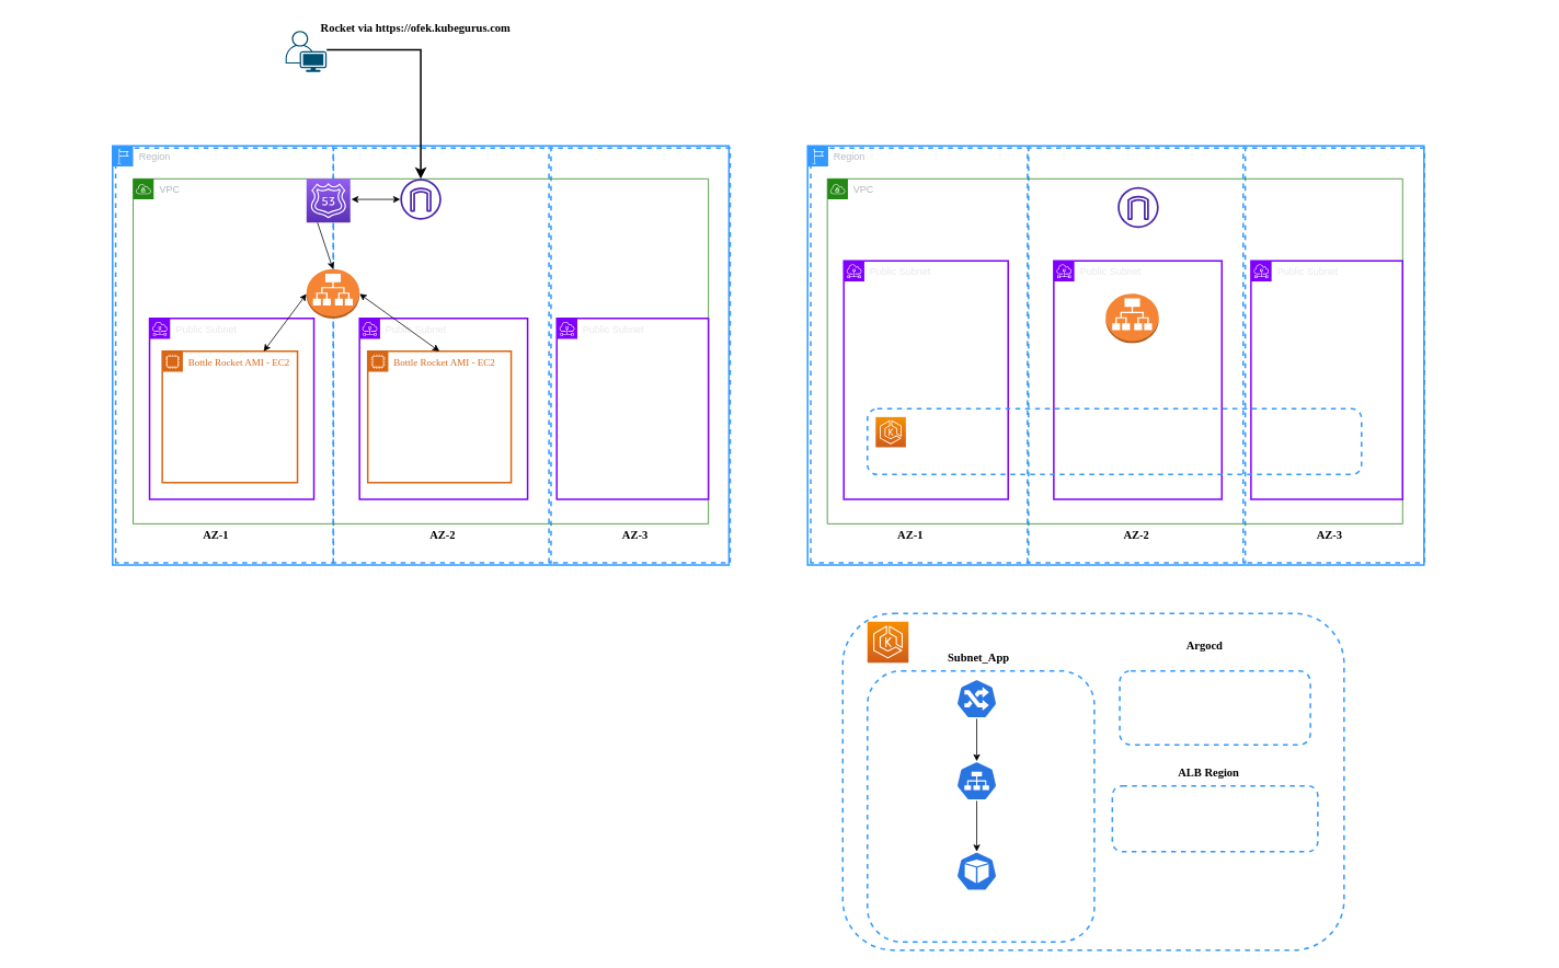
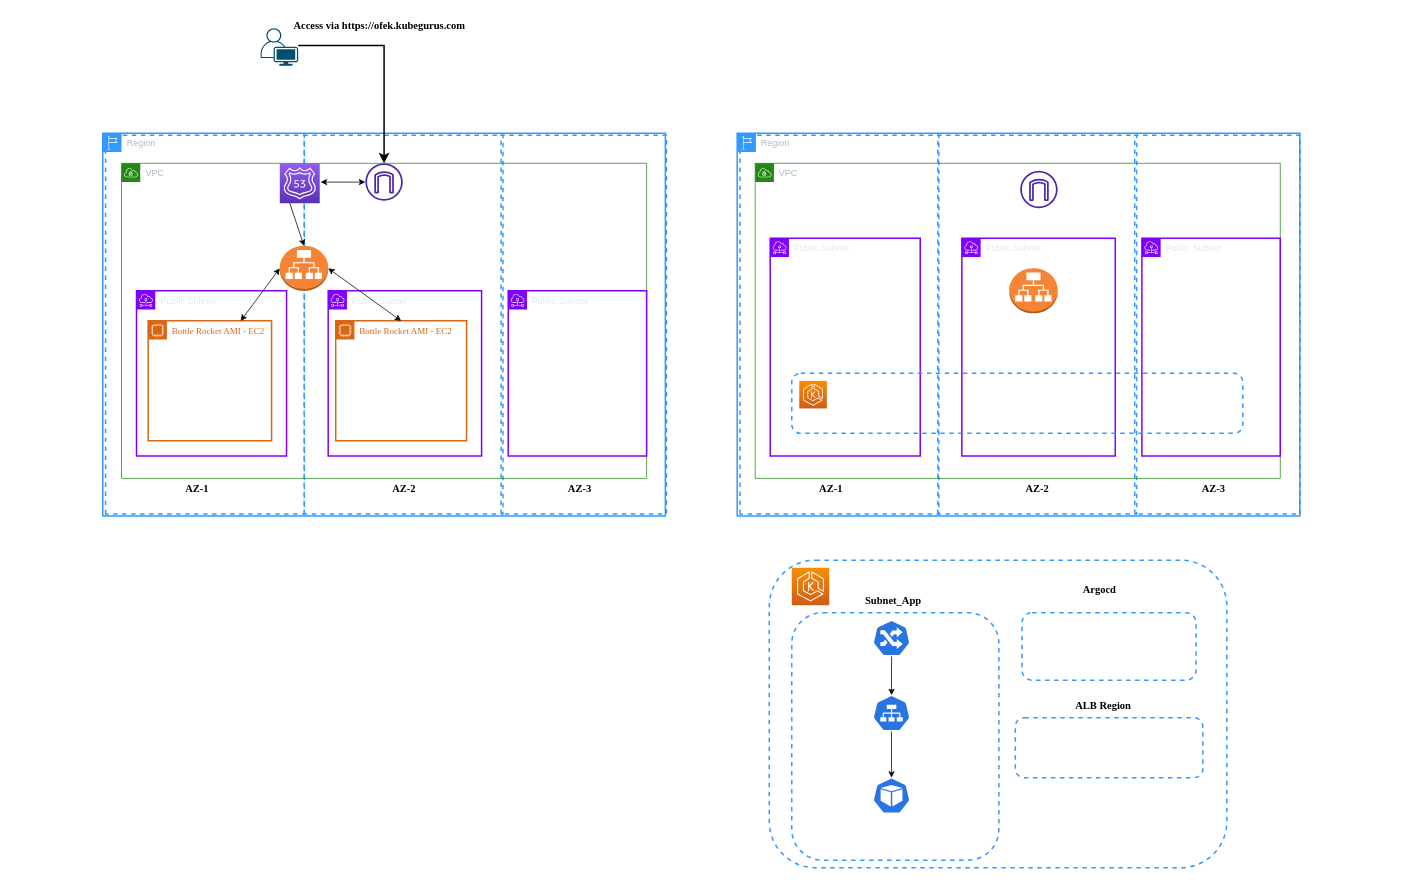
  <mxCell id="0" />
  <mxCell id="1" parent="0" />
  <mxCell id="2" value="Region" style="sketch=0;outlineConnect=0;gradientColor=none;html=1;whiteSpace=wrap;fontSize=12;fontStyle=0;shape=mxgraph.aws4.group;grIcon=mxgraph.aws4.group_region;strokeColor=#3399FF;fillColor=none;verticalAlign=top;align=left;spacingLeft=30;fontColor=#B6BABF;strokeWidth=2;" vertex="1" parent="1"><mxGeometry x="136.5" y="177" width="750" height="510" as="geometry" /></mxCell>
  <mxCell id="3" value="" style="shape=ext;double=0;rounded=0;whiteSpace=wrap;html=1;shadow=0;sketch=0;strokeColor=#3399FF;strokeWidth=2;fillColor=none;rotation=-90;dashed=1;" vertex="1" parent="1"><mxGeometry x="20.25" y="299.5" width="505" height="265" as="geometry" /></mxCell>
  <mxCell id="4" value="" style="shape=ext;double=0;rounded=0;whiteSpace=wrap;html=1;shadow=0;sketch=0;strokeColor=#3399FF;strokeWidth=2;fillColor=none;rotation=-90;dashed=1;" vertex="1" parent="1"><mxGeometry x="285" y="299.5" width="505" height="265" as="geometry" /></mxCell>
  <mxCell id="5" value="" style="shape=ext;double=0;rounded=0;whiteSpace=wrap;html=1;shadow=0;sketch=0;strokeColor=#3399FF;strokeWidth=2;fillColor=none;rotation=-90;dashed=1;" vertex="1" parent="1"><mxGeometry x="525.25" y="321.75" width="505" height="220.5" as="geometry" /></mxCell>
  <mxCell id="6" value="&lt;b&gt;&lt;font face=&quot;Times New Roman&quot; style=&quot;font-size: 14px;&quot;&gt;AZ-1&lt;/font&gt;&lt;/b&gt;" style="text;html=1;align=center;verticalAlign=middle;resizable=0;points=[];autosize=1;strokeColor=none;fillColor=none;" vertex="1" parent="1"><mxGeometry x="237" y="637" width="50" height="30" as="geometry" /></mxCell>
  <mxCell id="7" value="&lt;b&gt;&lt;font face=&quot;Times New Roman&quot; style=&quot;font-size: 14px;&quot;&gt;AZ-2&lt;/font&gt;&lt;/b&gt;" style="text;html=1;align=center;verticalAlign=middle;resizable=0;points=[];autosize=1;strokeColor=none;fillColor=none;" vertex="1" parent="1"><mxGeometry x="512.5" y="637" width="50" height="30" as="geometry" /></mxCell>
  <mxCell id="8" value="&lt;b&gt;&lt;font face=&quot;Times New Roman&quot; style=&quot;font-size: 14px;&quot;&gt;AZ-3&lt;/font&gt;&lt;/b&gt;" style="text;html=1;align=center;verticalAlign=middle;resizable=0;points=[];autosize=1;strokeColor=none;fillColor=none;" vertex="1" parent="1"><mxGeometry x="747" y="637" width="50" height="30" as="geometry" /></mxCell>
  <mxCell id="9" value="VPC" style="points=[[0,0],[0.25,0],[0.5,0],[0.75,0],[1,0],[1,0.25],[1,0.5],[1,0.75],[1,1],[0.75,1],[0.5,1],[0.25,1],[0,1],[0,0.75],[0,0.5],[0,0.25]];outlineConnect=0;gradientColor=none;html=1;whiteSpace=wrap;fontSize=12;fontStyle=0;container=1;pointerEvents=0;collapsible=0;recursiveResize=0;shape=mxgraph.aws4.group;grIcon=mxgraph.aws4.group_vpc;strokeColor=#248814;fillColor=none;verticalAlign=top;align=left;spacingLeft=30;fontColor=#AAB7B8;dashed=0;" vertex="1" parent="1"><mxGeometry x="161.5" y="217" width="700" height="420" as="geometry" /></mxCell>
  <mxCell id="10" value="Public Subnet" style="sketch=0;outlineConnect=0;gradientColor=none;html=1;whiteSpace=wrap;fontSize=12;fontStyle=0;shape=mxgraph.aws4.group;grIcon=mxgraph.aws4.group_subnet;strokeColor=#7F00FF;fillColor=none;verticalAlign=top;align=left;spacingLeft=30;fontColor=#E8E8E8;dashed=0;strokeWidth=2;" vertex="1" parent="9"><mxGeometry x="20" y="170" width="200" height="220" as="geometry" /></mxCell>
  <mxCell id="11" value="Public Subnet" style="sketch=0;outlineConnect=0;gradientColor=none;html=1;whiteSpace=wrap;fontSize=12;fontStyle=0;shape=mxgraph.aws4.group;grIcon=mxgraph.aws4.group_subnet;strokeColor=#7F00FF;fillColor=none;verticalAlign=top;align=left;spacingLeft=30;fontColor=#E8E8E8;dashed=0;strokeWidth=2;" vertex="1" parent="9"><mxGeometry x="275.5" y="170" width="204.5" height="220" as="geometry" /></mxCell>
  <mxCell id="12" value="Public Subnet" style="sketch=0;outlineConnect=0;gradientColor=none;html=1;whiteSpace=wrap;fontSize=12;fontStyle=0;shape=mxgraph.aws4.group;grIcon=mxgraph.aws4.group_subnet;strokeColor=#7F00FF;fillColor=none;verticalAlign=top;align=left;spacingLeft=30;fontColor=#E8E8E8;dashed=0;strokeWidth=2;" vertex="1" parent="9"><mxGeometry x="515.5" y="170" width="184.5" height="220" as="geometry" /></mxCell>
  <mxCell id="13" value="Bottle Rocket AMI - EC2" style="points=[[0,0],[0.25,0],[0.5,0],[0.75,0],[1,0],[1,0.25],[1,0.5],[1,0.75],[1,1],[0.75,1],[0.5,1],[0.25,1],[0,1],[0,0.75],[0,0.5],[0,0.25]];outlineConnect=0;gradientColor=none;html=1;whiteSpace=wrap;fontSize=12;fontStyle=0;container=1;pointerEvents=0;collapsible=0;recursiveResize=0;shape=mxgraph.aws4.group;grIcon=mxgraph.aws4.group_ec2_instance_contents;strokeColor=#D86613;fillColor=none;verticalAlign=top;align=left;spacingLeft=30;fontColor=#D86613;dashed=0;shadow=0;sketch=0;strokeWidth=2;fontFamily=Times New Roman;" vertex="1" parent="9"><mxGeometry x="35.5" y="210" width="164.5" height="160" as="geometry" /></mxCell>
  <mxCell id="14" value="Bottle Rocket AMI - EC2" style="points=[[0,0],[0.25,0],[0.5,0],[0.75,0],[1,0],[1,0.25],[1,0.5],[1,0.75],[1,1],[0.75,1],[0.5,1],[0.25,1],[0,1],[0,0.75],[0,0.5],[0,0.25]];outlineConnect=0;gradientColor=none;html=1;whiteSpace=wrap;fontSize=12;fontStyle=0;container=1;pointerEvents=0;collapsible=0;recursiveResize=0;shape=mxgraph.aws4.group;grIcon=mxgraph.aws4.group_ec2_instance_contents;strokeColor=#D86613;fillColor=none;verticalAlign=top;align=left;spacingLeft=30;fontColor=#D86613;dashed=0;shadow=0;sketch=0;strokeWidth=2;fontFamily=Times New Roman;" vertex="1" parent="9"><mxGeometry x="285.5" y="210" width="174.5" height="160" as="geometry" /></mxCell>
  <mxCell id="15" style="edgeStyle=none;html=1;exitX=1;exitY=0.5;exitDx=0;exitDy=0;exitPerimeter=0;entryX=0.5;entryY=0;entryDx=0;entryDy=0;strokeWidth=1;fontFamily=Times New Roman;fontSize=14;startArrow=classic;startFill=1;" edge="1" parent="9" source="17" target="14"><mxGeometry relative="1" as="geometry" /></mxCell>
  <mxCell id="16" style="edgeStyle=none;html=1;exitX=0;exitY=0.5;exitDx=0;exitDy=0;exitPerimeter=0;entryX=0.75;entryY=0;entryDx=0;entryDy=0;strokeWidth=1;fontFamily=Times New Roman;fontSize=14;startArrow=classic;startFill=1;" edge="1" parent="9" source="17" target="13"><mxGeometry relative="1" as="geometry" /></mxCell>
  <mxCell id="17" value="" style="outlineConnect=0;dashed=0;verticalLabelPosition=bottom;verticalAlign=top;align=center;html=1;shape=mxgraph.aws3.application_load_balancer;fillColor=#F58534;gradientColor=none;" vertex="1" parent="9"><mxGeometry x="211" y="110" width="64.5" height="60" as="geometry" /></mxCell>
  <mxCell id="18" value="" style="sketch=0;points=[[0,0,0],[0.25,0,0],[0.5,0,0],[0.75,0,0],[1,0,0],[0,1,0],[0.25,1,0],[0.5,1,0],[0.75,1,0],[1,1,0],[0,0.25,0],[0,0.5,0],[0,0.75,0],[1,0.25,0],[1,0.5,0],[1,0.75,0]];outlineConnect=0;fontColor=#232F3E;gradientColor=#945DF2;gradientDirection=north;fillColor=#5A30B5;strokeColor=#ffffff;dashed=0;verticalLabelPosition=bottom;verticalAlign=top;align=center;html=1;fontSize=12;fontStyle=0;aspect=fixed;shape=mxgraph.aws4.resourceIcon;resIcon=mxgraph.aws4.route_53;" vertex="1" parent="9"><mxGeometry x="211" width="53.25" height="53.25" as="geometry" /></mxCell>
  <mxCell id="19" value="" style="sketch=0;outlineConnect=0;fontColor=#232F3E;gradientColor=none;fillColor=#4D27AA;strokeColor=none;dashed=0;verticalLabelPosition=bottom;verticalAlign=top;align=center;html=1;fontSize=12;fontStyle=0;aspect=fixed;pointerEvents=1;shape=mxgraph.aws4.internet_gateway;shadow=0;strokeWidth=2;fontFamily=Times New Roman;" vertex="1" parent="9"><mxGeometry x="325" width="50" height="50" as="geometry" /></mxCell>
  <mxCell id="20" value="" style="endArrow=classic;startArrow=classic;html=1;strokeWidth=1;fontFamily=Times New Roman;fontSize=14;" edge="1" parent="9" target="19"><mxGeometry width="50" height="50" relative="1" as="geometry"><mxPoint x="265.5" y="25" as="sourcePoint" /><mxPoint x="355.5" y="50" as="targetPoint" /></mxGeometry></mxCell>
  <mxCell id="21" style="edgeStyle=none;html=1;exitX=0.25;exitY=1;exitDx=0;exitDy=0;exitPerimeter=0;entryX=0.5;entryY=0;entryDx=0;entryDy=0;strokeWidth=1;fontFamily=Times New Roman;fontSize=14;entryPerimeter=0;" edge="1" parent="9" source="18" target="17"><mxGeometry relative="1" as="geometry" /></mxCell>
  <mxCell id="22" value="" style="points=[[0.35,0,0],[0.98,0.51,0],[1,0.71,0],[0.67,1,0],[0,0.795,0],[0,0.65,0]];verticalLabelPosition=bottom;sketch=0;html=1;verticalAlign=top;aspect=fixed;align=center;pointerEvents=1;shape=mxgraph.cisco19.user;fillColor=#005073;strokeColor=none;shadow=0;dashed=1;strokeWidth=2;fontFamily=Times New Roman;fontSize=14;" vertex="1" parent="1"><mxGeometry x="347" y="37" width="50" height="50" as="geometry" /></mxCell>
  <mxCell id="23" value="" style="edgeStyle=segmentEdgeStyle;endArrow=classic;html=1;curved=0;rounded=0;endSize=8;startSize=8;fontFamily=Times New Roman;fontSize=14;entryX=0.5;entryY=0;entryDx=0;entryDy=0;strokeWidth=2;" edge="1" parent="1" target="9"><mxGeometry width="50" height="50" relative="1" as="geometry"><mxPoint x="397" y="60" as="sourcePoint" /><mxPoint x="447" y="10" as="targetPoint" /></mxGeometry></mxCell>
- <mxCell id="24" value="&lt;b&gt;Rocket via https://ofek.kubegurus.com&lt;/b&gt;" style="text;html=1;align=center;verticalAlign=middle;resizable=0;points=[];autosize=1;strokeColor=none;fillColor=none;fontSize=14;fontFamily=Times New Roman;shadow=0;dashed=1;sketch=0;strokeWidth=2;" vertex="1" parent="1"><mxGeometry x="380" y="20" width="250" height="30" as="geometry" /></mxCell>
+ <mxCell id="24" value="&lt;b&gt;Access via https://ofek.kubegurus.com&lt;/b&gt;" style="text;html=1;align=center;verticalAlign=middle;resizable=0;points=[];autosize=1;strokeColor=none;fillColor=none;fontSize=14;fontFamily=Times New Roman;shadow=0;dashed=1;sketch=0;strokeWidth=2;" vertex="1" parent="1"><mxGeometry x="380" y="20" width="250" height="30" as="geometry" /></mxCell>
  <mxCell id="25" value="Region" style="sketch=0;outlineConnect=0;gradientColor=none;html=1;whiteSpace=wrap;fontSize=12;fontStyle=0;shape=mxgraph.aws4.group;grIcon=mxgraph.aws4.group_region;strokeColor=#3399FF;fillColor=none;verticalAlign=top;align=left;spacingLeft=30;fontColor=#B6BABF;strokeWidth=2;" vertex="1" parent="1"><mxGeometry x="982.25" y="177" width="750" height="510" as="geometry" /></mxCell>
  <mxCell id="26" value="" style="shape=ext;double=0;rounded=0;whiteSpace=wrap;html=1;shadow=0;sketch=0;strokeColor=#3399FF;strokeWidth=2;fillColor=none;rotation=-90;dashed=1;" vertex="1" parent="1"><mxGeometry x="866" y="299.5" width="505" height="265" as="geometry" /></mxCell>
  <mxCell id="27" value="" style="shape=ext;double=0;rounded=0;whiteSpace=wrap;html=1;shadow=0;sketch=0;strokeColor=#3399FF;strokeWidth=2;fillColor=none;rotation=-90;dashed=1;" vertex="1" parent="1"><mxGeometry x="1129.75" y="299.5" width="505" height="265" as="geometry" /></mxCell>
  <mxCell id="28" value="" style="shape=ext;double=0;rounded=0;whiteSpace=wrap;html=1;shadow=0;sketch=0;strokeColor=#3399FF;strokeWidth=2;fillColor=none;rotation=-90;dashed=1;" vertex="1" parent="1"><mxGeometry x="1370" y="321.75" width="505" height="220.5" as="geometry" /></mxCell>
  <mxCell id="29" value="&lt;b&gt;&lt;font face=&quot;Times New Roman&quot; style=&quot;font-size: 14px;&quot;&gt;AZ-1&lt;/font&gt;&lt;/b&gt;" style="text;html=1;align=center;verticalAlign=middle;resizable=0;points=[];autosize=1;strokeColor=none;fillColor=none;" vertex="1" parent="1"><mxGeometry x="1081.75" y="637" width="50" height="30" as="geometry" /></mxCell>
  <mxCell id="30" value="&lt;b&gt;&lt;font face=&quot;Times New Roman&quot; style=&quot;font-size: 14px;&quot;&gt;AZ-2&lt;/font&gt;&lt;/b&gt;" style="text;html=1;align=center;verticalAlign=middle;resizable=0;points=[];autosize=1;strokeColor=none;fillColor=none;" vertex="1" parent="1"><mxGeometry x="1357.25" y="637" width="50" height="30" as="geometry" /></mxCell>
  <mxCell id="31" value="&lt;b&gt;&lt;font face=&quot;Times New Roman&quot; style=&quot;font-size: 14px;&quot;&gt;AZ-3&lt;/font&gt;&lt;/b&gt;" style="text;html=1;align=center;verticalAlign=middle;resizable=0;points=[];autosize=1;strokeColor=none;fillColor=none;" vertex="1" parent="1"><mxGeometry x="1591.75" y="637" width="50" height="30" as="geometry" /></mxCell>
  <mxCell id="32" value="VPC" style="points=[[0,0],[0.25,0],[0.5,0],[0.75,0],[1,0],[1,0.25],[1,0.5],[1,0.75],[1,1],[0.75,1],[0.5,1],[0.25,1],[0,1],[0,0.75],[0,0.5],[0,0.25]];outlineConnect=0;gradientColor=none;html=1;whiteSpace=wrap;fontSize=12;fontStyle=0;container=1;pointerEvents=0;collapsible=0;recursiveResize=0;shape=mxgraph.aws4.group;grIcon=mxgraph.aws4.group_vpc;strokeColor=#248814;fillColor=none;verticalAlign=top;align=left;spacingLeft=30;fontColor=#AAB7B8;dashed=0;" vertex="1" parent="1"><mxGeometry x="1006.25" y="217" width="700" height="420" as="geometry" /></mxCell>
  <mxCell id="33" value="Public Subnet" style="sketch=0;outlineConnect=0;gradientColor=none;html=1;whiteSpace=wrap;fontSize=12;fontStyle=0;shape=mxgraph.aws4.group;grIcon=mxgraph.aws4.group_subnet;strokeColor=#7F00FF;fillColor=none;verticalAlign=top;align=left;spacingLeft=30;fontColor=#E8E8E8;dashed=0;strokeWidth=2;" vertex="1" parent="32"><mxGeometry x="20" y="100" width="200" height="290" as="geometry" /></mxCell>
  <mxCell id="34" value="Public Subnet" style="sketch=0;outlineConnect=0;gradientColor=none;html=1;whiteSpace=wrap;fontSize=12;fontStyle=0;shape=mxgraph.aws4.group;grIcon=mxgraph.aws4.group_subnet;strokeColor=#7F00FF;fillColor=none;verticalAlign=top;align=left;spacingLeft=30;fontColor=#E8E8E8;dashed=0;strokeWidth=2;" vertex="1" parent="32"><mxGeometry x="275.5" y="100" width="204.5" height="290" as="geometry" /></mxCell>
  <mxCell id="35" value="Public Subnet" style="sketch=0;outlineConnect=0;gradientColor=none;html=1;whiteSpace=wrap;fontSize=12;fontStyle=0;shape=mxgraph.aws4.group;grIcon=mxgraph.aws4.group_subnet;strokeColor=#7F00FF;fillColor=none;verticalAlign=top;align=left;spacingLeft=30;fontColor=#E8E8E8;dashed=0;strokeWidth=2;" vertex="1" parent="32"><mxGeometry x="515.5" y="100" width="184.5" height="290" as="geometry" /></mxCell>
  <mxCell id="36" value="" style="sketch=0;outlineConnect=0;fontColor=#232F3E;gradientColor=none;fillColor=#4D27AA;strokeColor=none;dashed=0;verticalLabelPosition=bottom;verticalAlign=top;align=center;html=1;fontSize=12;fontStyle=0;aspect=fixed;pointerEvents=1;shape=mxgraph.aws4.internet_gateway;shadow=0;strokeWidth=2;fontFamily=Times New Roman;" vertex="1" parent="32"><mxGeometry x="353.25" y="10" width="50" height="50" as="geometry" /></mxCell>
  <mxCell id="37" value="" style="outlineConnect=0;dashed=0;verticalLabelPosition=bottom;verticalAlign=top;align=center;html=1;shape=mxgraph.aws3.application_load_balancer;fillColor=#F58534;gradientColor=none;" vertex="1" parent="32"><mxGeometry x="338.75" y="140" width="64.5" height="60" as="geometry" /></mxCell>
  <mxCell id="38" value="" style="rounded=1;whiteSpace=wrap;html=1;shadow=0;dashed=1;sketch=0;strokeColor=#3399FF;strokeWidth=2;fontFamily=Times New Roman;fontSize=8;fillColor=none;" vertex="1" parent="32"><mxGeometry x="48.75" y="280" width="601.25" height="80" as="geometry" /></mxCell>
  <mxCell id="39" value="" style="sketch=0;points=[[0,0,0],[0.25,0,0],[0.5,0,0],[0.75,0,0],[1,0,0],[0,1,0],[0.25,1,0],[0.5,1,0],[0.75,1,0],[1,1,0],[0,0.25,0],[0,0.5,0],[0,0.75,0],[1,0.25,0],[1,0.5,0],[1,0.75,0]];outlineConnect=0;fontColor=#232F3E;gradientColor=#F78E04;gradientDirection=north;fillColor=#D05C17;strokeColor=#ffffff;dashed=0;verticalLabelPosition=bottom;verticalAlign=top;align=center;html=1;fontSize=12;fontStyle=0;aspect=fixed;shape=mxgraph.aws4.resourceIcon;resIcon=mxgraph.aws4.eks;shadow=0;strokeWidth=2;fontFamily=Times New Roman;" vertex="1" parent="32"><mxGeometry x="58.75" y="290" width="36.75" height="36.75" as="geometry" /></mxCell>
  <mxCell id="40" value="" style="rounded=1;whiteSpace=wrap;html=1;shadow=0;dashed=1;sketch=0;strokeColor=#3399FF;strokeWidth=2;fontFamily=Times New Roman;fontSize=8;fillColor=none;" vertex="1" parent="1"><mxGeometry x="1025" y="746" width="610" height="410" as="geometry" /></mxCell>
  <mxCell id="41" value="" style="sketch=0;points=[[0,0,0],[0.25,0,0],[0.5,0,0],[0.75,0,0],[1,0,0],[0,1,0],[0.25,1,0],[0.5,1,0],[0.75,1,0],[1,1,0],[0,0.25,0],[0,0.5,0],[0,0.75,0],[1,0.25,0],[1,0.5,0],[1,0.75,0]];outlineConnect=0;fontColor=#232F3E;gradientColor=#F78E04;gradientDirection=north;fillColor=#D05C17;strokeColor=#ffffff;dashed=0;verticalLabelPosition=bottom;verticalAlign=top;align=center;html=1;fontSize=12;fontStyle=0;aspect=fixed;shape=mxgraph.aws4.resourceIcon;resIcon=mxgraph.aws4.eks;shadow=0;strokeWidth=2;fontFamily=Times New Roman;" vertex="1" parent="1"><mxGeometry x="1055" y="756" width="50" height="50" as="geometry" /></mxCell>
  <mxCell id="42" value="" style="rounded=1;whiteSpace=wrap;html=1;shadow=0;dashed=1;sketch=0;strokeColor=#3399FF;strokeWidth=2;fontFamily=Times New Roman;fontSize=8;fillColor=none;" vertex="1" parent="1"><mxGeometry x="1055" y="816" width="276.12" height="330" as="geometry" /></mxCell>
  <mxCell id="43" value="" style="rounded=1;whiteSpace=wrap;html=1;shadow=0;dashed=1;sketch=0;strokeColor=#3399FF;strokeWidth=2;fontFamily=Times New Roman;fontSize=8;fillColor=none;" vertex="1" parent="1"><mxGeometry x="1362" y="816" width="232" height="90" as="geometry" /></mxCell>
  <mxCell id="44" value="&lt;font style=&quot;font-size: 14px;&quot;&gt;&lt;b&gt;Argocd&lt;/b&gt;&lt;/font&gt;" style="text;html=1;align=center;verticalAlign=middle;resizable=0;points=[];autosize=1;strokeColor=none;fillColor=none;fontSize=8;fontFamily=Times New Roman;" vertex="1" parent="1"><mxGeometry x="1430" y="771" width="70" height="30" as="geometry" /></mxCell>
  <mxCell id="45" value="&lt;b&gt;Subnet_App&lt;/b&gt;" style="text;html=1;align=center;verticalAlign=middle;resizable=0;points=[];autosize=1;strokeColor=none;fillColor=none;fontSize=14;fontFamily=Times New Roman;" vertex="1" parent="1"><mxGeometry x="1135" y="786" width="110" height="30" as="geometry" /></mxCell>
  <mxCell id="46" value="" style="rounded=1;whiteSpace=wrap;html=1;shadow=0;dashed=1;sketch=0;strokeColor=#3399FF;strokeWidth=2;fontFamily=Times New Roman;fontSize=8;fillColor=none;" vertex="1" parent="1"><mxGeometry x="1353" y="956" width="250" height="80" as="geometry" /></mxCell>
  <mxCell id="47" value="&lt;b&gt;ALB Region&lt;/b&gt;" style="text;html=1;align=center;verticalAlign=middle;resizable=0;points=[];autosize=1;strokeColor=none;fillColor=none;fontSize=14;fontFamily=Times New Roman;" vertex="1" parent="1"><mxGeometry x="1410" y="926" width="120" height="30" as="geometry" /></mxCell>
  <mxCell id="48" value="" style="sketch=0;html=1;dashed=0;whitespace=wrap;fillColor=#2875E2;strokeColor=#ffffff;points=[[0.005,0.63,0],[0.1,0.2,0],[0.9,0.2,0],[0.5,0,0],[0.995,0.63,0],[0.72,0.99,0],[0.5,1,0],[0.28,0.99,0]];verticalLabelPosition=bottom;align=center;verticalAlign=top;shape=mxgraph.kubernetes.icon;prIcon=pod;shadow=0;strokeWidth=2;fontFamily=Times New Roman;fontSize=14;" vertex="1" parent="1"><mxGeometry x="1163" y="1036" width="50" height="48" as="geometry" /></mxCell>
  <mxCell id="49" style="edgeStyle=none;html=1;exitX=0.5;exitY=1;exitDx=0;exitDy=0;exitPerimeter=0;entryX=0.5;entryY=0;entryDx=0;entryDy=0;entryPerimeter=0;strokeWidth=1;fontFamily=Times New Roman;fontSize=14;startArrow=none;startFill=0;" edge="1" parent="1" source="50" target="52"><mxGeometry relative="1" as="geometry" /></mxCell>
  <mxCell id="50" value="" style="sketch=0;html=1;dashed=0;whitespace=wrap;fillColor=#2875E2;strokeColor=#ffffff;points=[[0.005,0.63,0],[0.1,0.2,0],[0.9,0.2,0],[0.5,0,0],[0.995,0.63,0],[0.72,0.99,0],[0.5,1,0],[0.28,0.99,0]];verticalLabelPosition=bottom;align=center;verticalAlign=top;shape=mxgraph.kubernetes.icon;prIcon=ing;shadow=0;strokeWidth=2;fontFamily=Times New Roman;fontSize=14;" vertex="1" parent="1"><mxGeometry x="1163" y="826" width="50" height="48" as="geometry" /></mxCell>
  <mxCell id="51" style="edgeStyle=none;html=1;exitX=0.5;exitY=1;exitDx=0;exitDy=0;exitPerimeter=0;entryX=0.5;entryY=0;entryDx=0;entryDy=0;entryPerimeter=0;strokeWidth=1;fontFamily=Times New Roman;fontSize=14;startArrow=none;startFill=0;" edge="1" parent="1" source="52" target="48"><mxGeometry relative="1" as="geometry" /></mxCell>
  <mxCell id="52" value="" style="sketch=0;html=1;dashed=0;whitespace=wrap;fillColor=#2875E2;strokeColor=#ffffff;points=[[0.005,0.63,0],[0.1,0.2,0],[0.9,0.2,0],[0.5,0,0],[0.995,0.63,0],[0.72,0.99,0],[0.5,1,0],[0.28,0.99,0]];verticalLabelPosition=bottom;align=center;verticalAlign=top;shape=mxgraph.kubernetes.icon;prIcon=svc;shadow=0;strokeWidth=2;fontFamily=Times New Roman;fontSize=14;" vertex="1" parent="1"><mxGeometry x="1163" y="926" width="50" height="48" as="geometry" /></mxCell>
